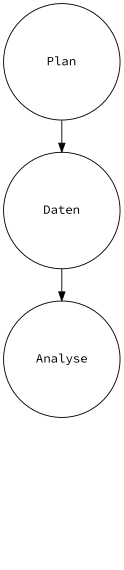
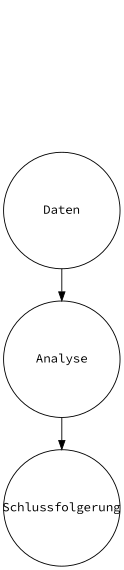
  digraph {
    fontname="Source Code Pro"
    splines=curved
    node [fixedsize=true fontname="Source Code Pro" shape=circle]
    edge [fontname="Source Code Pro"]
    n1 [label=Daten width=1.8]
    n2 [label=Analyse width=1.8]
-   n4 [label=Plan width=1.8]
+   n3 [label=Schlussfolgerung width=1.8]
    n1 -> n2
-   n4 -> n1
+   n2 -> n3
  }
